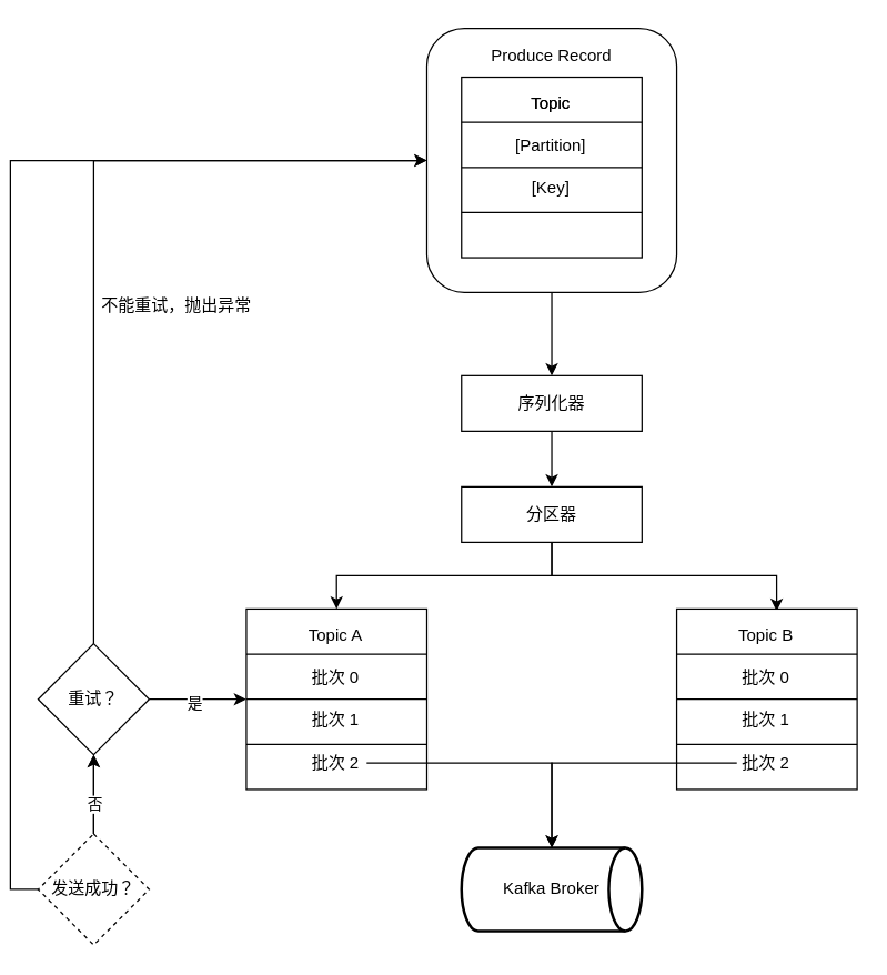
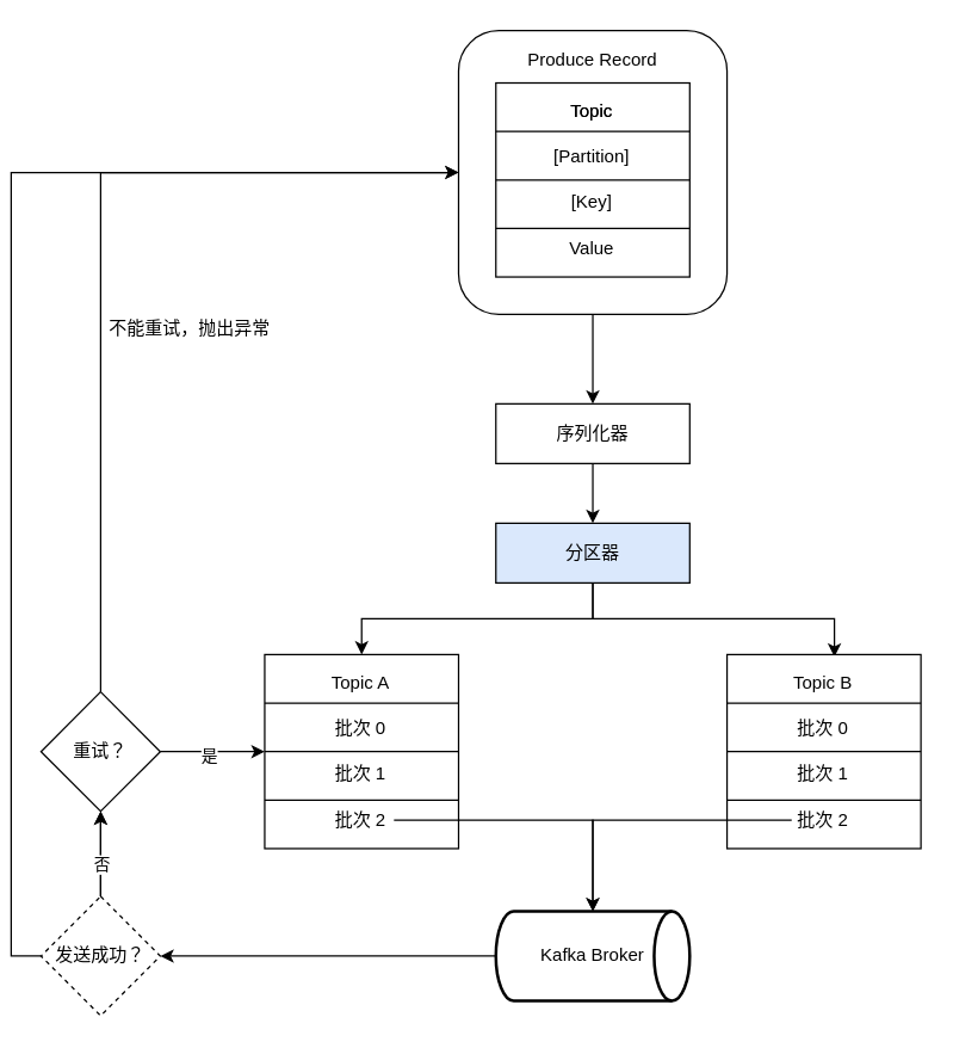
  <mxCell id="0" />
  <mxCell id="1" parent="0" />
  <mxCell id="2" style="edgeStyle=orthogonalEdgeStyle;rounded=0;orthogonalLoop=1;jettySize=auto;html=1;exitX=0.5;exitY=1;exitDx=0;exitDy=0;entryX=0.5;entryY=0;entryDx=0;entryDy=0;" edge="1" parent="1" source="3" target="6"><mxGeometry relative="1" as="geometry" /></mxCell>
  <mxCell id="3" value="序列化器" style="rounded=0;whiteSpace=wrap;html=1;" vertex="1" parent="1"><mxGeometry x="325" y="270" width="130" height="40" as="geometry" /></mxCell>
  <mxCell id="4" style="edgeStyle=orthogonalEdgeStyle;rounded=0;orthogonalLoop=1;jettySize=auto;html=1;exitX=0.5;exitY=1;exitDx=0;exitDy=0;entryX=0.5;entryY=0;entryDx=0;entryDy=0;entryPerimeter=0;" edge="1" parent="1" source="6" target="21"><mxGeometry relative="1" as="geometry" /></mxCell>
  <mxCell id="5" style="edgeStyle=orthogonalEdgeStyle;rounded=0;orthogonalLoop=1;jettySize=auto;html=1;exitX=0.5;exitY=1;exitDx=0;exitDy=0;entryX=0.554;entryY=0.012;entryDx=0;entryDy=0;entryPerimeter=0;" edge="1" parent="1" source="6" target="30"><mxGeometry relative="1" as="geometry" /></mxCell>
- <mxCell id="6" value="分区器" style="rounded=0;whiteSpace=wrap;html=1;" vertex="1" parent="1"><mxGeometry x="325" y="350" width="130" height="40" as="geometry" /></mxCell>
+ <mxCell id="6" value="分区器" style="rounded=0;whiteSpace=wrap;html=1;fillColor=#dae8fc;" vertex="1" parent="1"><mxGeometry x="325" y="350" width="130" height="40" as="geometry" /></mxCell>
  <mxCell id="7" value="" style="group" vertex="1" connectable="0" parent="1"><mxGeometry x="300" y="20" width="180" height="190" as="geometry" /></mxCell>
  <mxCell id="8" value="" style="rounded=1;whiteSpace=wrap;html=1;" vertex="1" parent="7"><mxGeometry width="180" height="190" as="geometry" /></mxCell>
  <mxCell id="9" value="" style="group" vertex="1" connectable="0" parent="7"><mxGeometry x="25" y="35" width="130" height="130" as="geometry" /></mxCell>
  <mxCell id="10" value="" style="rounded=0;whiteSpace=wrap;html=1;points=[[0,0,0,0,0],[0,0.25,0,0,0],[0,0.5,0,0,0],[0,0.75,0,0,0],[0,1,0,0,0],[0.25,0,0,0,0],[0.25,1,0,0,0],[0.5,0,0,0,0],[0.5,1,0,0,0],[0.75,0,0,0,0],[0.75,1,0,0,0],[1,0,0,0,0],[1,0.25,0,0,0],[1,0.5,0,0,0],[1,0.75,0,0,0],[1,1,0,0,0]];" vertex="1" parent="9"><mxGeometry width="130" height="130" as="geometry" /></mxCell>
  <mxCell id="11" value="" style="endArrow=none;html=1;rounded=0;exitX=0;exitY=0.25;exitDx=0;exitDy=0;exitPerimeter=0;entryX=1;entryY=0.25;entryDx=0;entryDy=0;entryPerimeter=0;" edge="1" parent="9" source="10" target="10"><mxGeometry width="50" height="50" relative="1" as="geometry"><mxPoint x="28.889" y="38.235" as="sourcePoint" /><mxPoint x="65" as="targetPoint" /></mxGeometry></mxCell>
  <mxCell id="12" value="" style="endArrow=none;html=1;rounded=0;exitX=0;exitY=0.5;exitDx=0;exitDy=0;exitPerimeter=0;entryX=1;entryY=0.5;entryDx=0;entryDy=0;entryPerimeter=0;" edge="1" parent="9" source="10" target="10"><mxGeometry width="50" height="50" relative="1" as="geometry"><mxPoint x="21.667" y="84.118" as="sourcePoint" /><mxPoint x="57.778" y="45.882" as="targetPoint" /></mxGeometry></mxCell>
  <mxCell id="13" value="" style="endArrow=none;html=1;rounded=0;exitX=0;exitY=0.75;exitDx=0;exitDy=0;exitPerimeter=0;entryX=1;entryY=0.75;entryDx=0;entryDy=0;entryPerimeter=0;" edge="1" parent="9" source="10" target="10"><mxGeometry width="50" height="50" relative="1" as="geometry"><mxPoint x="14.444" y="107.059" as="sourcePoint" /><mxPoint x="50.556" y="68.824" as="targetPoint" /></mxGeometry></mxCell>
  <mxCell id="14" value="Topic" style="text;html=1;strokeColor=none;fillColor=none;align=center;verticalAlign=middle;whiteSpace=wrap;rounded=0;" vertex="1" parent="9"><mxGeometry x="43.333" y="7.647" width="43.333" height="22.941" as="geometry" /></mxCell>
  <mxCell id="15" value="Topic" style="text;html=1;strokeColor=none;fillColor=none;align=center;verticalAlign=middle;whiteSpace=wrap;rounded=0;" vertex="1" parent="9"><mxGeometry x="43.333" y="7.647" width="43.333" height="22.941" as="geometry" /></mxCell>
  <mxCell id="16" value="[Partition]&lt;span style=&quot;color: rgba(0, 0, 0, 0); font-family: monospace; font-size: 0px; text-align: start;&quot;&gt;%3CmxGraphModel%3E%3Croot%3E%3CmxCell%20id%3D%220%22%2F%3E%3CmxCell%20id%3D%221%22%20parent%3D%220%22%2F%3E%3CmxCell%20id%3D%222%22%20value%3D%22Topic%22%20style%3D%22text%3Bhtml%3D1%3BstrokeColor%3Dnone%3BfillColor%3Dnone%3Balign%3Dcenter%3BverticalAlign%3Dmiddle%3BwhiteSpace%3Dwrap%3Brounded%3D0%3B%22%20vertex%3D%221%22%20parent%3D%221%22%3E%3CmxGeometry%20x%3D%22410%22%20y%3D%22340%22%20width%3D%2260%22%20height%3D%2230%22%20as%3D%22geometry%22%2F%3E%3C%2FmxCell%3E%3C%2Froot%3E%3C%2FmxGraphModel%3E&lt;/span&gt;" style="text;html=1;strokeColor=none;fillColor=none;align=center;verticalAlign=middle;whiteSpace=wrap;rounded=0;" vertex="1" parent="9"><mxGeometry x="43.333" y="38.235" width="43.333" height="22.941" as="geometry" /></mxCell>
  <mxCell id="17" value="[Key]&lt;span style=&quot;color: rgba(0, 0, 0, 0); font-family: monospace; font-size: 0px; text-align: start;&quot;&gt;%3CmxGraphModel%3E%3Croot%3E%3CmxCell%20id%3D%220%22%2F%3E%3CmxCell%20id%3D%221%22%20parent%3D%220%22%2F%3E%3CmxCell%20id%3D%222%22%20value%3D%22Partition%26lt%3Bspan%20style%3D%26quot%3Bcolor%3A%20rgba(0%2C%200%2C%200%2C%200)%3B%20font-family%3A%20monospace%3B%20font-size%3A%200px%3B%20text-align%3A%20start%3B%26quot%3B%26gt%3B%253CmxGraphModel%253E%253Croot%253E%253CmxCell%2520id%253D%25220%2522%252F%253E%253CmxCell%2520id%253D%25221%2522%2520parent%253D%25220%2522%252F%253E%253CmxCell%2520id%253D%25222%2522%2520value%253D%2522Topic%2522%2520style%253D%2522text%253Bhtml%253D1%253BstrokeColor%253Dnone%253BfillColor%253Dnone%253Balign%253Dcenter%253BverticalAlign%253Dmiddle%253BwhiteSpace%253Dwrap%253Brounded%253D0%253B%2522%2520vertex%253D%25221%2522%2520parent%253D%25221%2522%253E%253CmxGeometry%2520x%253D%2522410%2522%2520y%253D%2522340%2522%2520width%253D%252260%2522%2520height%253D%252230%2522%2520as%253D%2522geometry%2522%252F%253E%253C%252FmxCell%253E%253C%252Froot%253E%253C%252FmxGraphModel%253E%26lt%3B%2Fspan%26gt%3B%22%20style%3D%22text%3Bhtml%3D1%3BstrokeColor%3Dnone%3BfillColor%3Dnone%3Balign%3Dcenter%3BverticalAlign%3Dmiddle%3BwhiteSpace%3Dwrap%3Brounded%3D0%3B%22%20vertex%3D%221%22%20parent%3D%221%22%3E%3CmxGeometry%20x%3D%22410%22%20y%3D%22380%22%20width%3D%2260%22%20height%3D%2230%22%20as%3D%22geometry%22%2F%3E%3C%2FmxCell%3E%3C%2Froot%3E%3C%2FmxGraphModel%3E&lt;/span&gt;" style="text;html=1;strokeColor=none;fillColor=none;align=center;verticalAlign=middle;whiteSpace=wrap;rounded=0;" vertex="1" parent="9"><mxGeometry x="43.333" y="68.824" width="43.333" height="22.941" as="geometry" /></mxCell>
+ <mxCell id="18" value="Value" style="text;html=1;strokeColor=none;fillColor=none;align=center;verticalAlign=middle;whiteSpace=wrap;rounded=0;" vertex="1" parent="9"><mxGeometry x="43.333" y="99.412" width="43.333" height="22.941" as="geometry" /></mxCell>
  <mxCell id="19" value="Produce Record&lt;br&gt;" style="text;html=1;strokeColor=none;fillColor=none;align=center;verticalAlign=middle;whiteSpace=wrap;rounded=0;" vertex="1" parent="7"><mxGeometry x="35" y="10" width="110" height="20" as="geometry" /></mxCell>
  <mxCell id="20" value="" style="group" vertex="1" connectable="0" parent="1"><mxGeometry x="170" y="438" width="130" height="130" as="geometry" /></mxCell>
  <mxCell id="21" value="" style="rounded=0;whiteSpace=wrap;html=1;points=[[0,0,0,0,0],[0,0.25,0,0,0],[0,0.5,0,0,0],[0,0.75,0,0,0],[0,1,0,0,0],[0.25,0,0,0,0],[0.25,1,0,0,0],[0.5,0,0,0,0],[0.5,1,0,0,0],[0.75,0,0,0,0],[0.75,1,0,0,0],[1,0,0,0,0],[1,0.25,0,0,0],[1,0.5,0,0,0],[1,0.75,0,0,0],[1,1,0,0,0]];" vertex="1" parent="20"><mxGeometry width="130" height="130" as="geometry" /></mxCell>
  <mxCell id="22" value="" style="endArrow=none;html=1;rounded=0;exitX=0;exitY=0.25;exitDx=0;exitDy=0;exitPerimeter=0;entryX=1;entryY=0.25;entryDx=0;entryDy=0;entryPerimeter=0;" edge="1" parent="20" source="21" target="21"><mxGeometry width="50" height="50" relative="1" as="geometry"><mxPoint x="28.889" y="38.235" as="sourcePoint" /><mxPoint x="65" as="targetPoint" /></mxGeometry></mxCell>
  <mxCell id="23" value="" style="endArrow=none;html=1;rounded=0;exitX=0;exitY=0.5;exitDx=0;exitDy=0;exitPerimeter=0;entryX=1;entryY=0.5;entryDx=0;entryDy=0;entryPerimeter=0;" edge="1" parent="20" source="21" target="21"><mxGeometry width="50" height="50" relative="1" as="geometry"><mxPoint x="21.667" y="84.118" as="sourcePoint" /><mxPoint x="57.778" y="45.882" as="targetPoint" /></mxGeometry></mxCell>
  <mxCell id="24" value="" style="endArrow=none;html=1;rounded=0;exitX=0;exitY=0.75;exitDx=0;exitDy=0;exitPerimeter=0;entryX=1;entryY=0.75;entryDx=0;entryDy=0;entryPerimeter=0;" edge="1" parent="20" source="21" target="21"><mxGeometry width="50" height="50" relative="1" as="geometry"><mxPoint x="14.444" y="107.059" as="sourcePoint" /><mxPoint x="50.556" y="68.824" as="targetPoint" /></mxGeometry></mxCell>
  <mxCell id="25" value="Topic A" style="text;html=1;strokeColor=none;fillColor=none;align=center;verticalAlign=middle;whiteSpace=wrap;rounded=0;" vertex="1" parent="20"><mxGeometry x="43.333" y="7.647" width="43.333" height="22.941" as="geometry" /></mxCell>
  <mxCell id="26" value="批次 0" style="text;html=1;strokeColor=none;fillColor=none;align=center;verticalAlign=middle;whiteSpace=wrap;rounded=0;" vertex="1" parent="20"><mxGeometry x="43.333" y="38.235" width="43.333" height="22.941" as="geometry" /></mxCell>
  <mxCell id="27" value="批次 1" style="text;html=1;strokeColor=none;fillColor=none;align=center;verticalAlign=middle;whiteSpace=wrap;rounded=0;" vertex="1" parent="20"><mxGeometry x="43.333" y="68.824" width="43.333" height="22.941" as="geometry" /></mxCell>
  <mxCell id="28" value="批次 2" style="text;html=1;strokeColor=none;fillColor=none;align=center;verticalAlign=middle;whiteSpace=wrap;rounded=0;" vertex="1" parent="20"><mxGeometry x="43.333" y="99.412" width="43.333" height="22.941" as="geometry" /></mxCell>
  <mxCell id="29" value="" style="group" vertex="1" connectable="0" parent="1"><mxGeometry x="480" y="438" width="130" height="130" as="geometry" /></mxCell>
  <mxCell id="30" value="" style="rounded=0;whiteSpace=wrap;html=1;points=[[0,0,0,0,0],[0,0.25,0,0,0],[0,0.5,0,0,0],[0,0.75,0,0,0],[0,1,0,0,0],[0.25,0,0,0,0],[0.25,1,0,0,0],[0.5,0,0,0,0],[0.5,1,0,0,0],[0.75,0,0,0,0],[0.75,1,0,0,0],[1,0,0,0,0],[1,0.25,0,0,0],[1,0.5,0,0,0],[1,0.75,0,0,0],[1,1,0,0,0]];" vertex="1" parent="29"><mxGeometry width="130" height="130" as="geometry" /></mxCell>
  <mxCell id="31" value="" style="endArrow=none;html=1;rounded=0;exitX=0;exitY=0.25;exitDx=0;exitDy=0;exitPerimeter=0;entryX=1;entryY=0.25;entryDx=0;entryDy=0;entryPerimeter=0;" edge="1" parent="29" source="30" target="30"><mxGeometry width="50" height="50" relative="1" as="geometry"><mxPoint x="28.889" y="38.235" as="sourcePoint" /><mxPoint x="65" as="targetPoint" /></mxGeometry></mxCell>
  <mxCell id="32" value="" style="endArrow=none;html=1;rounded=0;exitX=0;exitY=0.5;exitDx=0;exitDy=0;exitPerimeter=0;entryX=1;entryY=0.5;entryDx=0;entryDy=0;entryPerimeter=0;" edge="1" parent="29" source="30" target="30"><mxGeometry width="50" height="50" relative="1" as="geometry"><mxPoint x="21.667" y="84.118" as="sourcePoint" /><mxPoint x="57.778" y="45.882" as="targetPoint" /></mxGeometry></mxCell>
  <mxCell id="33" value="" style="endArrow=none;html=1;rounded=0;exitX=0;exitY=0.75;exitDx=0;exitDy=0;exitPerimeter=0;entryX=1;entryY=0.75;entryDx=0;entryDy=0;entryPerimeter=0;" edge="1" parent="29" source="30" target="30"><mxGeometry width="50" height="50" relative="1" as="geometry"><mxPoint x="14.444" y="107.059" as="sourcePoint" /><mxPoint x="50.556" y="68.824" as="targetPoint" /></mxGeometry></mxCell>
  <mxCell id="34" value="Topic B" style="text;html=1;strokeColor=none;fillColor=none;align=center;verticalAlign=middle;whiteSpace=wrap;rounded=0;" vertex="1" parent="29"><mxGeometry x="43.333" y="7.647" width="43.333" height="22.941" as="geometry" /></mxCell>
  <mxCell id="35" value="批次 0" style="text;html=1;strokeColor=none;fillColor=none;align=center;verticalAlign=middle;whiteSpace=wrap;rounded=0;" vertex="1" parent="29"><mxGeometry x="43.333" y="38.235" width="43.333" height="22.941" as="geometry" /></mxCell>
  <mxCell id="36" value="批次 1" style="text;html=1;strokeColor=none;fillColor=none;align=center;verticalAlign=middle;whiteSpace=wrap;rounded=0;" vertex="1" parent="29"><mxGeometry x="43.333" y="68.824" width="43.333" height="22.941" as="geometry" /></mxCell>
  <mxCell id="37" value="批次 2" style="text;html=1;strokeColor=none;fillColor=none;align=center;verticalAlign=middle;whiteSpace=wrap;rounded=0;" vertex="1" parent="29"><mxGeometry x="43.333" y="99.412" width="43.333" height="22.941" as="geometry" /></mxCell>
+ <mxCell id="38" style="edgeStyle=orthogonalEdgeStyle;rounded=0;orthogonalLoop=1;jettySize=auto;html=1;exitX=0;exitY=0.5;exitDx=0;exitDy=0;exitPerimeter=0;entryX=1;entryY=0.5;entryDx=0;entryDy=0;" edge="1" parent="1" source="39" target="45"><mxGeometry relative="1" as="geometry" /></mxCell>
  <mxCell id="39" value="Kafka Broker" style="strokeWidth=2;html=1;shape=mxgraph.flowchart.direct_data;whiteSpace=wrap;" vertex="1" parent="1"><mxGeometry x="325" y="610" width="130" height="60" as="geometry" /></mxCell>
  <mxCell id="40" style="edgeStyle=orthogonalEdgeStyle;rounded=0;orthogonalLoop=1;jettySize=auto;html=1;exitX=0.5;exitY=1;exitDx=0;exitDy=0;" edge="1" parent="1" source="8" target="3"><mxGeometry relative="1" as="geometry" /></mxCell>
  <mxCell id="41" style="edgeStyle=orthogonalEdgeStyle;rounded=0;orthogonalLoop=1;jettySize=auto;html=1;exitX=0.5;exitY=0;exitDx=0;exitDy=0;entryX=0.5;entryY=1;entryDx=0;entryDy=0;" edge="1" parent="1" source="45" target="49"><mxGeometry relative="1" as="geometry" /></mxCell>
  <mxCell id="42" style="edgeStyle=orthogonalEdgeStyle;rounded=0;orthogonalLoop=1;jettySize=auto;html=1;exitX=0;exitY=0.5;exitDx=0;exitDy=0;entryX=0;entryY=0.5;entryDx=0;entryDy=0;" edge="1" parent="1" source="45" target="8"><mxGeometry relative="1" as="geometry" /></mxCell>
  <mxCell id="43" value="" style="edgeStyle=orthogonalEdgeStyle;rounded=0;orthogonalLoop=1;jettySize=auto;html=1;" edge="1" parent="1" source="45" target="49"><mxGeometry relative="1" as="geometry" /></mxCell>
  <mxCell id="44" value="否" style="edgeLabel;html=1;align=center;verticalAlign=middle;resizable=0;points=[];" vertex="1" connectable="0" parent="43"><mxGeometry x="-0.228" relative="1" as="geometry"><mxPoint as="offset" /></mxGeometry></mxCell>
  <mxCell id="45" value="发送成功？" style="rhombus;whiteSpace=wrap;html=1;dashed=1;" vertex="1" parent="1"><mxGeometry x="20" y="600" width="80" height="80" as="geometry" /></mxCell>
  <mxCell id="46" style="edgeStyle=orthogonalEdgeStyle;rounded=0;orthogonalLoop=1;jettySize=auto;html=1;exitX=1;exitY=0.5;exitDx=0;exitDy=0;entryX=0;entryY=0.5;entryDx=0;entryDy=0;entryPerimeter=0;" edge="1" parent="1" source="49" target="21"><mxGeometry relative="1" as="geometry" /></mxCell>
  <mxCell id="47" value="是" style="edgeLabel;html=1;align=center;verticalAlign=middle;resizable=0;points=[];" vertex="1" connectable="0" parent="46"><mxGeometry x="-0.086" y="-2" relative="1" as="geometry"><mxPoint as="offset" /></mxGeometry></mxCell>
  <mxCell id="48" style="edgeStyle=orthogonalEdgeStyle;rounded=0;orthogonalLoop=1;jettySize=auto;html=1;exitX=0.5;exitY=0;exitDx=0;exitDy=0;entryX=0;entryY=0.5;entryDx=0;entryDy=0;" edge="1" parent="1" source="49" target="8"><mxGeometry relative="1" as="geometry" /></mxCell>
  <mxCell id="49" value="重试？" style="rhombus;whiteSpace=wrap;html=1;" vertex="1" parent="1"><mxGeometry x="20" y="463" width="80" height="80" as="geometry" /></mxCell>
  <mxCell id="50" style="edgeStyle=orthogonalEdgeStyle;rounded=0;orthogonalLoop=1;jettySize=auto;html=1;" edge="1" parent="1" source="28" target="39"><mxGeometry relative="1" as="geometry" /></mxCell>
  <mxCell id="51" style="edgeStyle=orthogonalEdgeStyle;rounded=0;orthogonalLoop=1;jettySize=auto;html=1;entryX=0.5;entryY=0;entryDx=0;entryDy=0;entryPerimeter=0;" edge="1" parent="1" source="37" target="39"><mxGeometry relative="1" as="geometry" /></mxCell>
  <mxCell id="52" value="不能重试，抛出异常" style="text;html=1;strokeColor=none;fillColor=none;align=center;verticalAlign=middle;whiteSpace=wrap;rounded=0;" vertex="1" parent="1"><mxGeometry x="60" y="210" width="120" height="20" as="geometry" /></mxCell>
